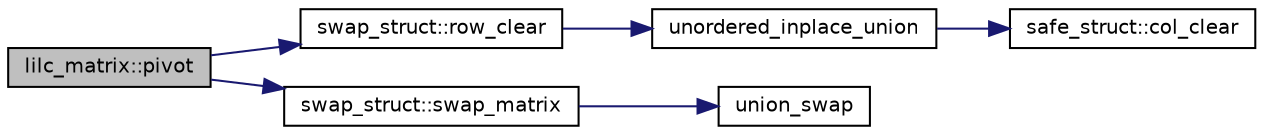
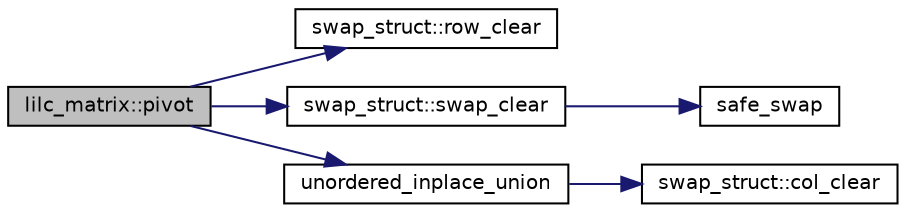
  digraph {
    rankdir=LR
    node [color=black fillcolor=white fontname=Helvetica fontsize=10 shape=record style=filled]
    edge [color=midnightblue fontname=Helvetica fontsize=10 labelfontname=Helvetica labelfontsize=10 style=solid]
    n1 [fillcolor=grey75 fontcolor=black height=0.2 label="lilc_matrix::pivot" width=0.4]
    n2 [height=0.2 label="swap_struct::row_clear" width=0.4]
-   n3 [height=0.2 label="swap_struct::swap_matrix" width=0.4]
+   n3 [height=0.2 label="swap_struct::swap_clear" width=0.4]
    n4 [height=0.2 label=unordered_inplace_union width=0.4]
-   n5 [height=0.2 label="safe_struct::col_clear" width=0.4]
-   n6 [height=0.2 label=union_swap width=0.4]
+   n5 [height=0.2 label="swap_struct::col_clear" width=0.4]
+   n6 [height=0.2 label=safe_swap width=0.4]
    n1 -> n2
    n1 -> n3
-   n2 -> n4
+   n1 -> n4
    n3 -> n6
    n4 -> n5
  }
